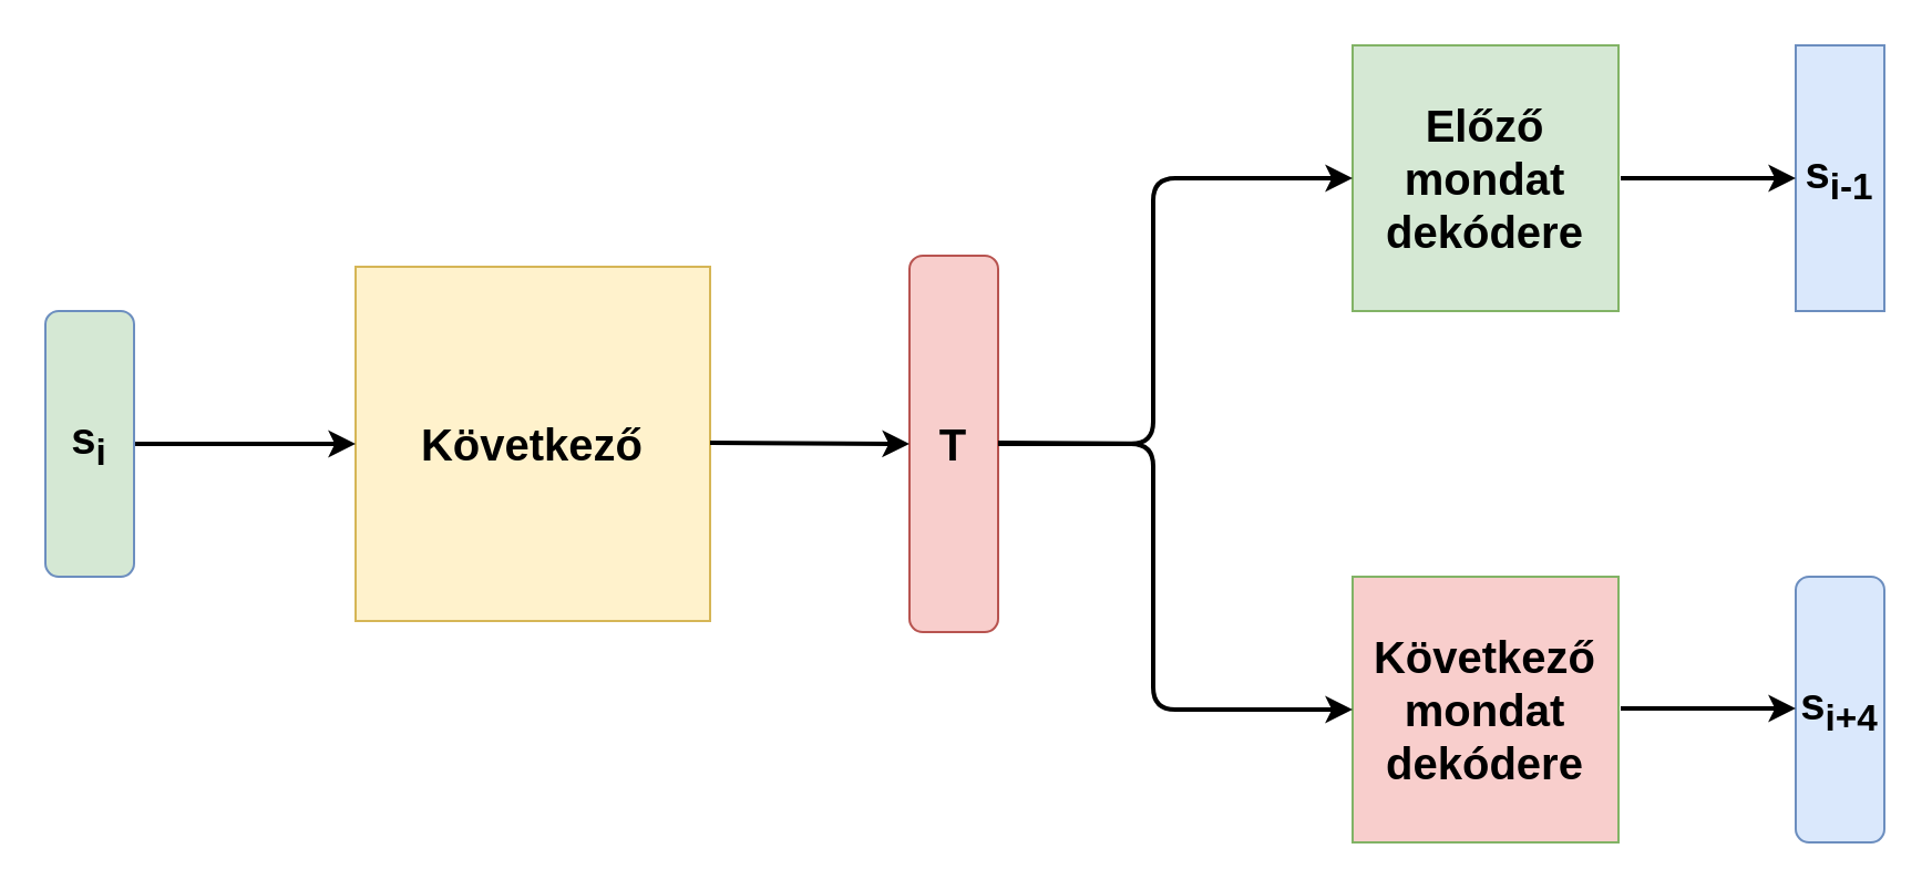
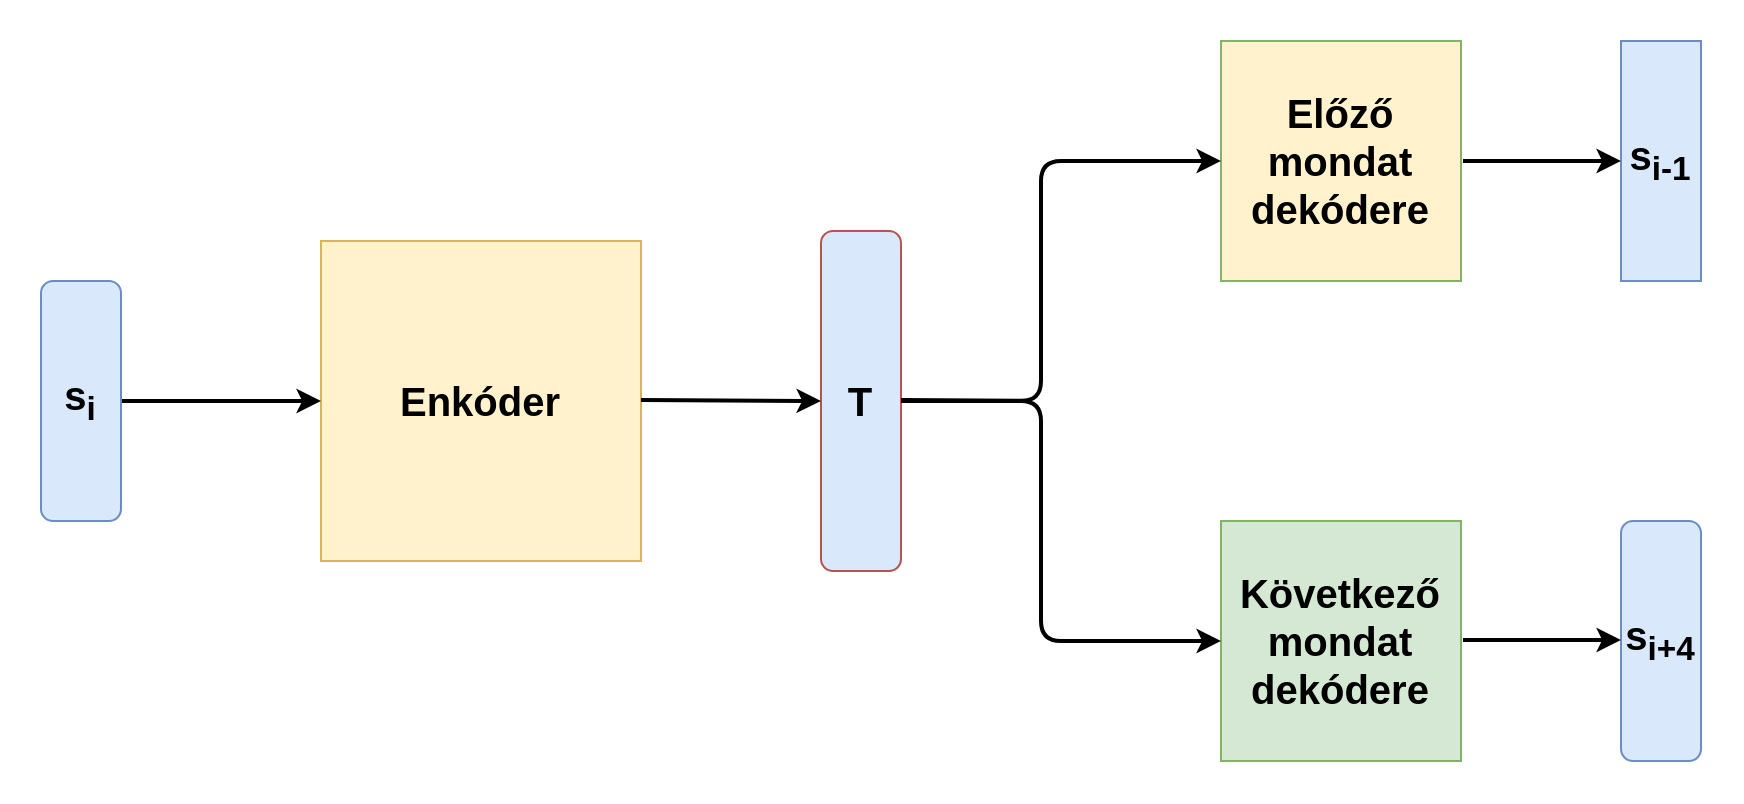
  <mxCell id="0" />
  <mxCell id="1" parent="0" />
- <mxCell id="2" value="&lt;b&gt;&lt;font style=&quot;font-size: 20px&quot;&gt;Következő&lt;/font&gt;&lt;/b&gt;" style="rounded=0;whiteSpace=wrap;html=1;fillColor=#fff2cc;strokeColor=#d6b656;" vertex="1" parent="1"><mxGeometry x="160" y="120" width="160" height="160" as="geometry" /></mxCell>
- <mxCell id="3" value="&lt;font style=&quot;font-size: 20px&quot;&gt;&lt;b&gt;Előző mondat dekódere&lt;br&gt;&lt;/b&gt;&lt;/font&gt;" style="rounded=0;whiteSpace=wrap;html=1;fillColor=#d5e8d4;strokeColor=#82b366;" vertex="1" parent="1"><mxGeometry x="610" y="20" width="120" height="120" as="geometry" /></mxCell>
- <mxCell id="4" value="&lt;font style=&quot;font-size: 20px&quot;&gt;&lt;b&gt;Következő mondat dekódere&lt;br&gt;&lt;/b&gt;&lt;/font&gt;" style="rounded=0;whiteSpace=wrap;html=1;fillColor=#f8cecc;strokeColor=#82b366;" vertex="1" parent="1"><mxGeometry x="610" y="260" width="120" height="120" as="geometry" /></mxCell>
- <mxCell id="5" value="&lt;font style=&quot;font-size: 20px&quot;&gt;&lt;b&gt;T&lt;/b&gt;&lt;/font&gt;" style="rounded=1;whiteSpace=wrap;html=1;fillColor=#f8cecc;strokeColor=#b85450;" vertex="1" parent="1"><mxGeometry x="410" y="115" width="40" height="170" as="geometry" /></mxCell>
+ <mxCell id="2" value="&lt;b&gt;&lt;font style=&quot;font-size: 20px&quot;&gt;Enkóder&lt;/font&gt;&lt;/b&gt;" style="rounded=0;whiteSpace=wrap;html=1;fillColor=#fff2cc;strokeColor=#d6b656;" vertex="1" parent="1"><mxGeometry x="160" y="120" width="160" height="160" as="geometry" /></mxCell>
+ <mxCell id="3" value="&lt;font style=&quot;font-size: 20px&quot;&gt;&lt;b&gt;Előző mondat dekódere&lt;br&gt;&lt;/b&gt;&lt;/font&gt;" style="rounded=0;whiteSpace=wrap;html=1;fillColor=#fff2cc;strokeColor=#82b366;" vertex="1" parent="1"><mxGeometry x="610" y="20" width="120" height="120" as="geometry" /></mxCell>
+ <mxCell id="4" value="&lt;font style=&quot;font-size: 20px&quot;&gt;&lt;b&gt;Következő mondat dekódere&lt;br&gt;&lt;/b&gt;&lt;/font&gt;" style="rounded=0;whiteSpace=wrap;html=1;fillColor=#d5e8d4;strokeColor=#82b366;" vertex="1" parent="1"><mxGeometry x="610" y="260" width="120" height="120" as="geometry" /></mxCell>
+ <mxCell id="5" value="&lt;font style=&quot;font-size: 20px&quot;&gt;&lt;b&gt;T&lt;/b&gt;&lt;/font&gt;" style="rounded=1;whiteSpace=wrap;html=1;fillColor=#dae8fc;strokeColor=#b85450;" vertex="1" parent="1"><mxGeometry x="410" y="115" width="40" height="170" as="geometry" /></mxCell>
  <mxCell id="6" value="" style="endArrow=classic;html=1;entryX=0;entryY=0.5;entryDx=0;entryDy=0;strokeWidth=2;" edge="1" parent="1" target="2"><mxGeometry width="50" height="50" relative="1" as="geometry"><mxPoint x="60" y="200" as="sourcePoint" /><mxPoint x="110" y="160" as="targetPoint" /></mxGeometry></mxCell>
  <mxCell id="7" value="" style="endArrow=classic;html=1;entryX=0;entryY=0.5;entryDx=0;entryDy=0;strokeWidth=2;" edge="1" parent="1" target="3"><mxGeometry width="50" height="50" relative="1" as="geometry"><mxPoint x="450" y="199.5" as="sourcePoint" /><mxPoint x="550" y="199.5" as="targetPoint" /><Array as="points"><mxPoint x="520" y="200" /><mxPoint x="520" y="80" /></Array></mxGeometry></mxCell>
  <mxCell id="8" value="" style="endArrow=classic;html=1;strokeWidth=2;entryX=0;entryY=0.5;entryDx=0;entryDy=0;" edge="1" parent="1" target="4"><mxGeometry width="50" height="50" relative="1" as="geometry"><mxPoint x="450" y="200" as="sourcePoint" /><mxPoint x="510" y="300" as="targetPoint" /><Array as="points"><mxPoint x="520" y="200" /><mxPoint x="520" y="320" /></Array></mxGeometry></mxCell>
- <mxCell id="9" value="&lt;b&gt;&lt;font style=&quot;font-size: 20px&quot;&gt;s&lt;sub&gt;i&lt;/sub&gt;&lt;/font&gt;&lt;/b&gt;" style="rounded=1;whiteSpace=wrap;html=1;fillColor=#d5e8d4;strokeColor=#6c8ebf;" vertex="1" parent="1"><mxGeometry x="20" y="140" width="40" height="120" as="geometry" /></mxCell>
+ <mxCell id="9" value="&lt;b&gt;&lt;font style=&quot;font-size: 20px&quot;&gt;s&lt;sub&gt;i&lt;/sub&gt;&lt;/font&gt;&lt;/b&gt;" style="rounded=1;whiteSpace=wrap;html=1;fillColor=#dae8fc;strokeColor=#6c8ebf;" vertex="1" parent="1"><mxGeometry x="20" y="140" width="40" height="120" as="geometry" /></mxCell>
  <mxCell id="10" value="&lt;b&gt;&lt;font style=&quot;font-size: 20px&quot;&gt;s&lt;sub&gt;i-1&lt;/sub&gt;&lt;/font&gt;&lt;/b&gt;" style="whiteSpace=wrap;html=1;fillColor=#dae8fc;strokeColor=#6c8ebf;rounded=0;" vertex="1" parent="1"><mxGeometry x="810" y="20" width="40" height="120" as="geometry" /></mxCell>
  <mxCell id="11" value="" style="endArrow=classic;html=1;strokeWidth=2;entryX=0;entryY=0.5;entryDx=0;entryDy=0;" edge="1" parent="1" target="10"><mxGeometry width="50" height="50" relative="1" as="geometry"><mxPoint x="731" y="80" as="sourcePoint" /><mxPoint x="510" y="300" as="targetPoint" /></mxGeometry></mxCell>
  <mxCell id="12" value="&lt;b&gt;&lt;font style=&quot;font-size: 20px&quot;&gt;s&lt;sub&gt;i+4&lt;/sub&gt;&lt;/font&gt;&lt;/b&gt;" style="rounded=1;whiteSpace=wrap;html=1;fillColor=#dae8fc;strokeColor=#6c8ebf;" vertex="1" parent="1"><mxGeometry x="810" y="260" width="40" height="120" as="geometry" /></mxCell>
  <mxCell id="13" value="" style="endArrow=classic;html=1;strokeWidth=2;entryX=0;entryY=0.5;entryDx=0;entryDy=0;" edge="1" parent="1"><mxGeometry width="50" height="50" relative="1" as="geometry"><mxPoint x="731" y="319.5" as="sourcePoint" /><mxPoint x="810" y="319.5" as="targetPoint" /></mxGeometry></mxCell>
  <mxCell id="14" value="" style="endArrow=classic;html=1;strokeWidth=2;" edge="1" parent="1"><mxGeometry width="50" height="50" relative="1" as="geometry"><mxPoint x="320" y="199.5" as="sourcePoint" /><mxPoint x="410" y="200" as="targetPoint" /></mxGeometry></mxCell>
